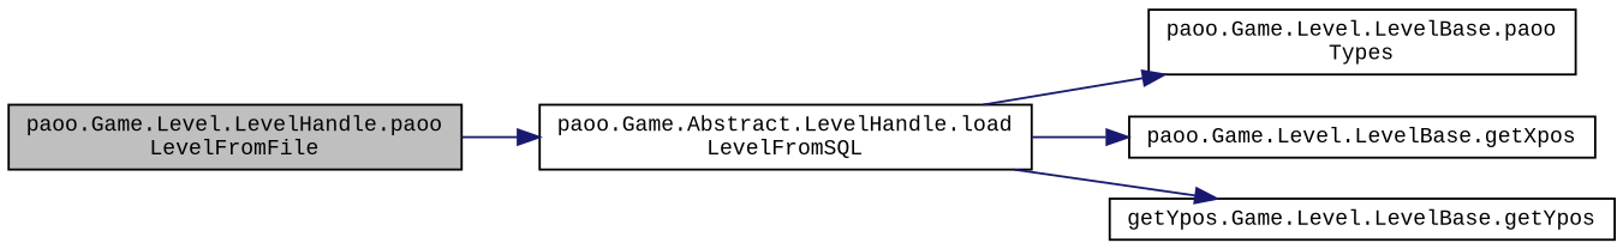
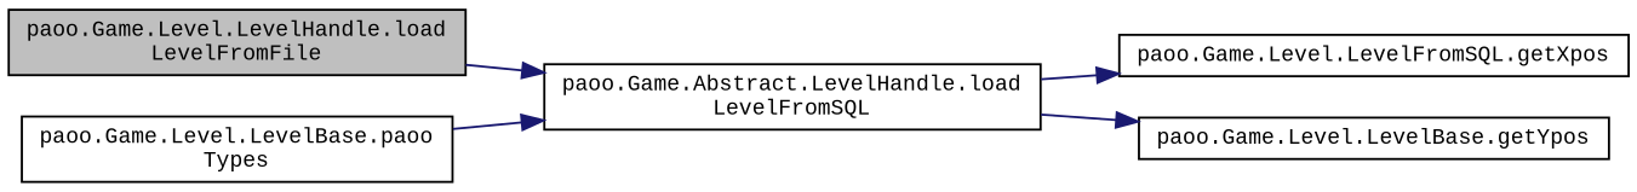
  digraph {
    fontname="Liberation Mono"
    rankdir=LR
    node [color=black fillcolor=white fontname="Liberation Mono" fontsize=10 shape=record style=filled]
    edge [color=midnightblue fontname="Liberation Mono" fontsize=10 labelfontname=Helvetica labelfontsize=10 style=solid]
-   n1 [fillcolor=grey75 fontcolor=black height=0.2 label="paoo.Game.Level.LevelHandle.paoo\lLevelFromFile" width=0.4]
+   n1 [fillcolor=grey75 fontcolor=black height=0.2 label="paoo.Game.Level.LevelHandle.load\lLevelFromFile" width=0.4]
    n2 [height=0.2 label="paoo.Game.Abstract.LevelHandle.load\lLevelFromSQL" width=0.4]
    n3 [height=0.2 label="paoo.Game.Level.LevelBase.paoo\lTypes" width=0.4]
-   n4 [height=0.2 label="paoo.Game.Level.LevelBase.getXpos" width=0.4]
-   n5 [height=0.2 label="getYpos.Game.Level.LevelBase.getYpos" width=0.4]
+   n4 [height=0.2 label="paoo.Game.Level.LevelFromSQL.getXpos" width=0.4]
+   n5 [height=0.2 label="paoo.Game.Level.LevelBase.getYpos" width=0.4]
    n1 -> n2
-   n2 -> n3
+   n3 -> n2
    n2 -> n4
    n2 -> n5
  }
